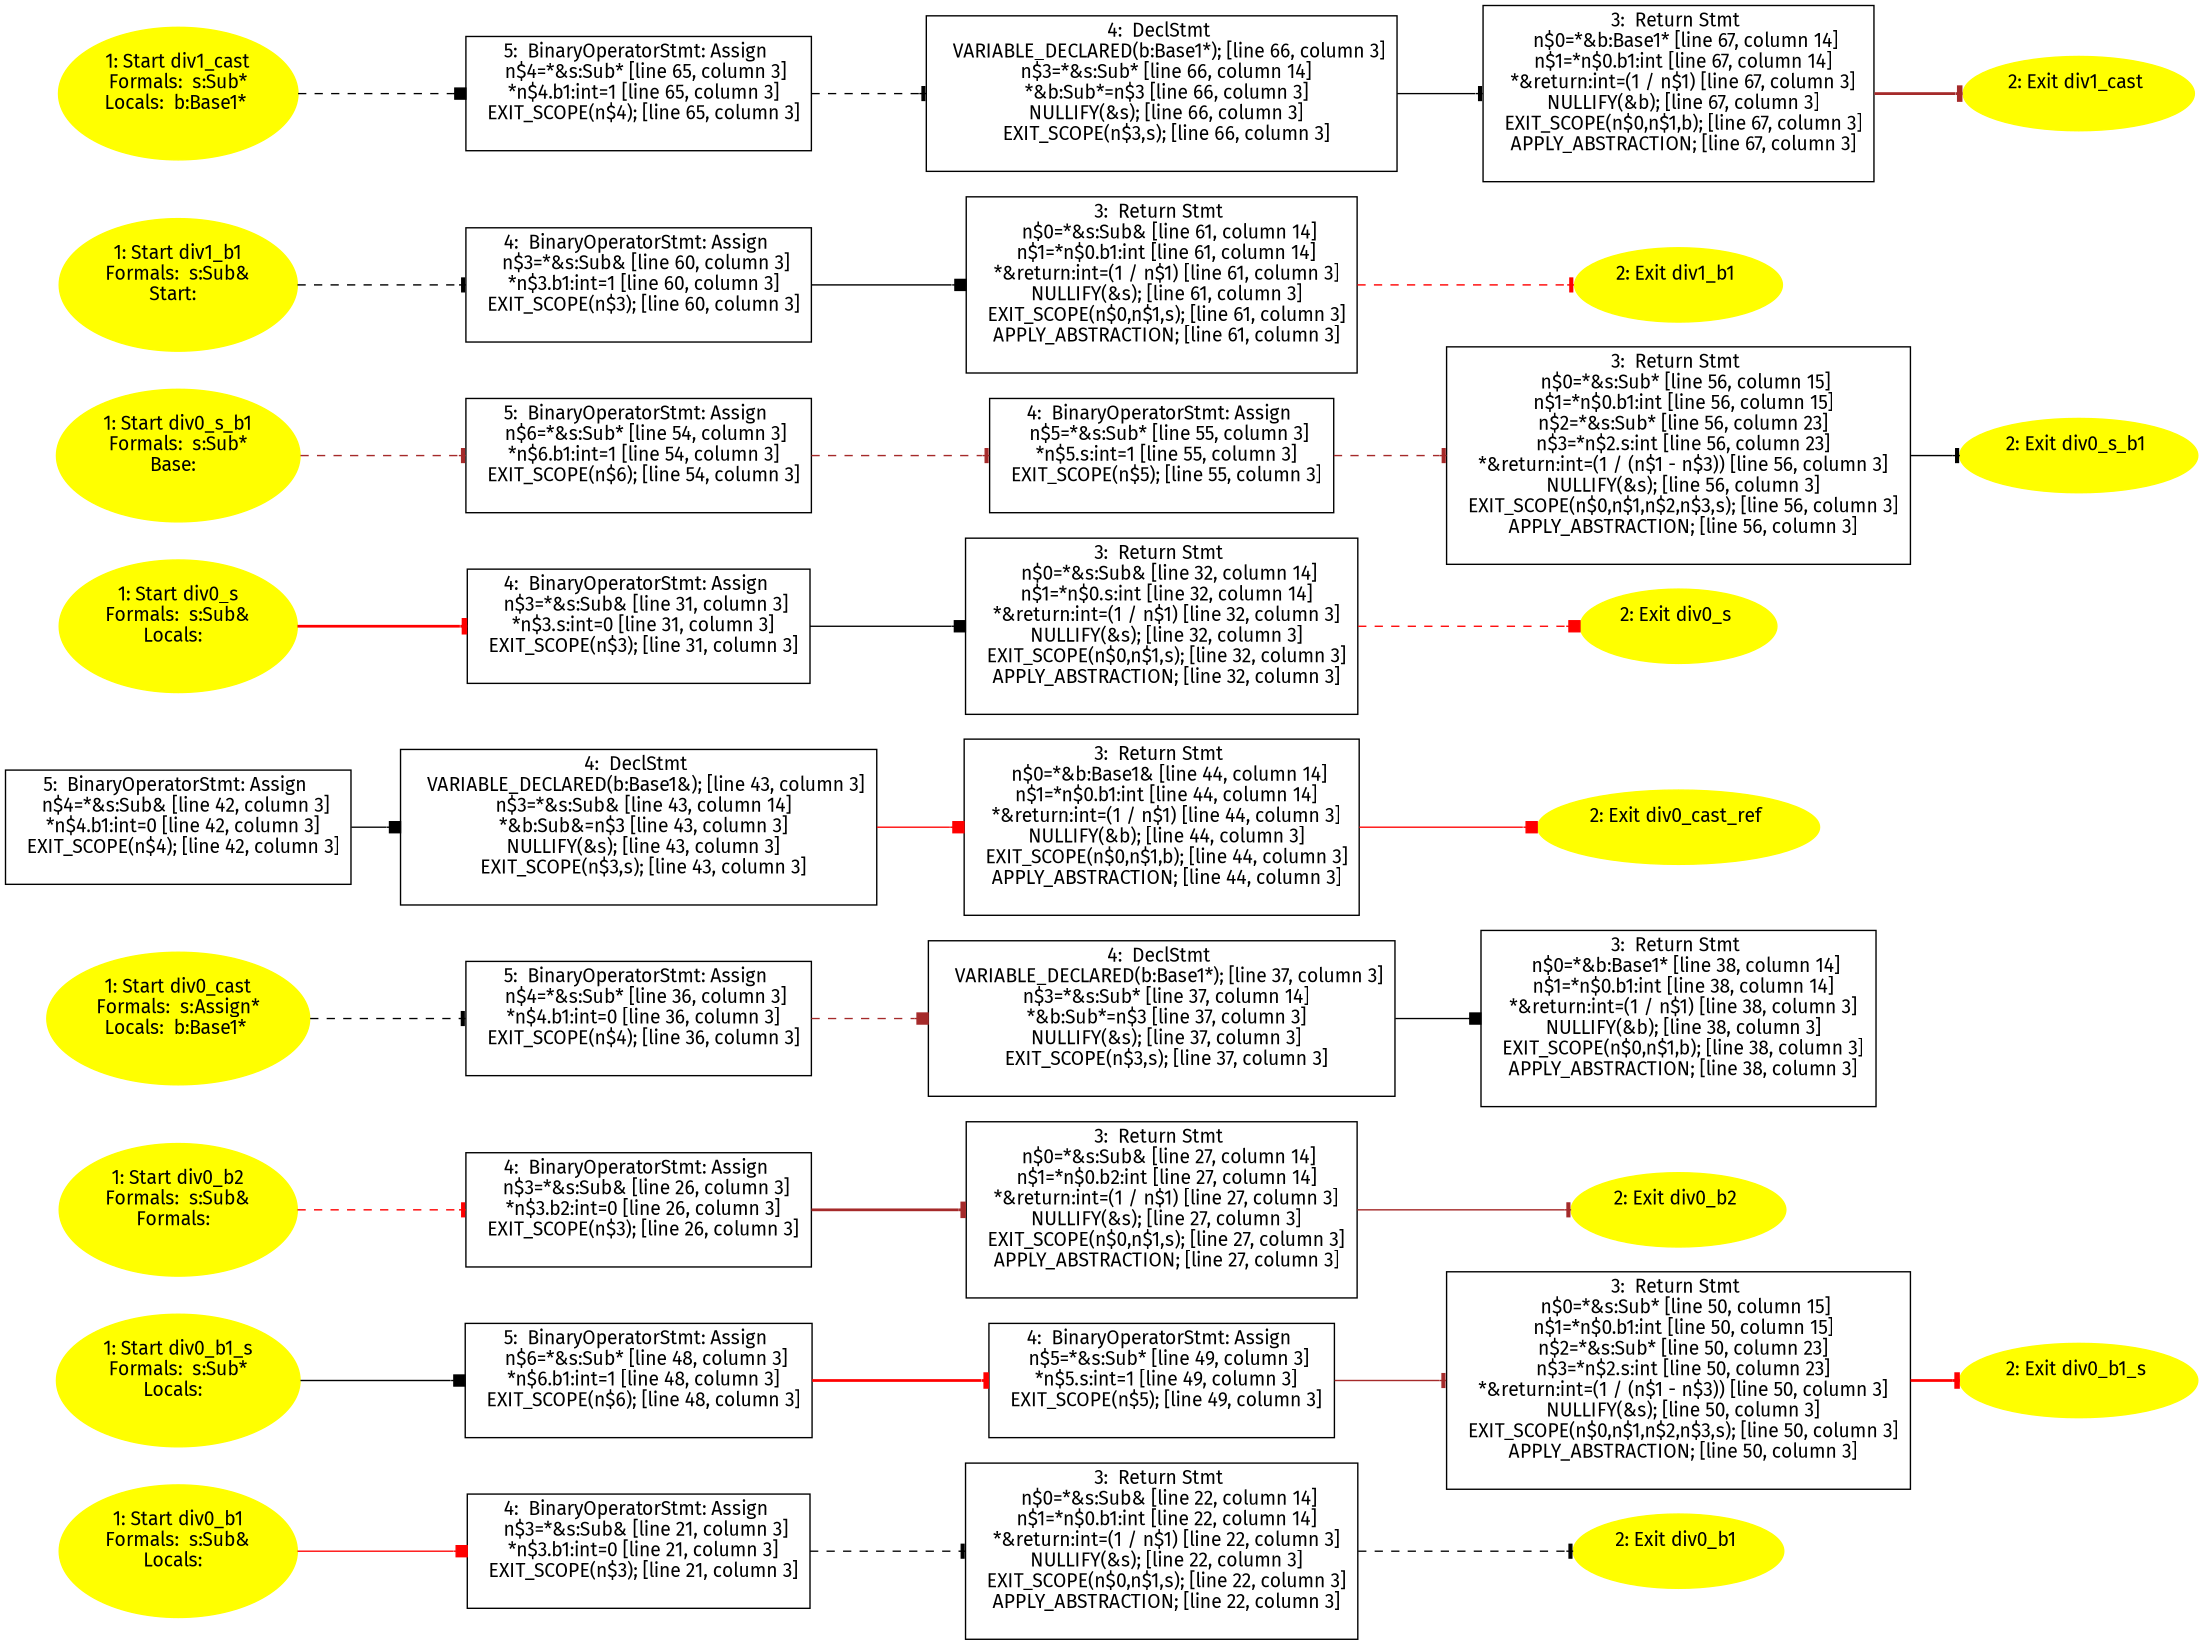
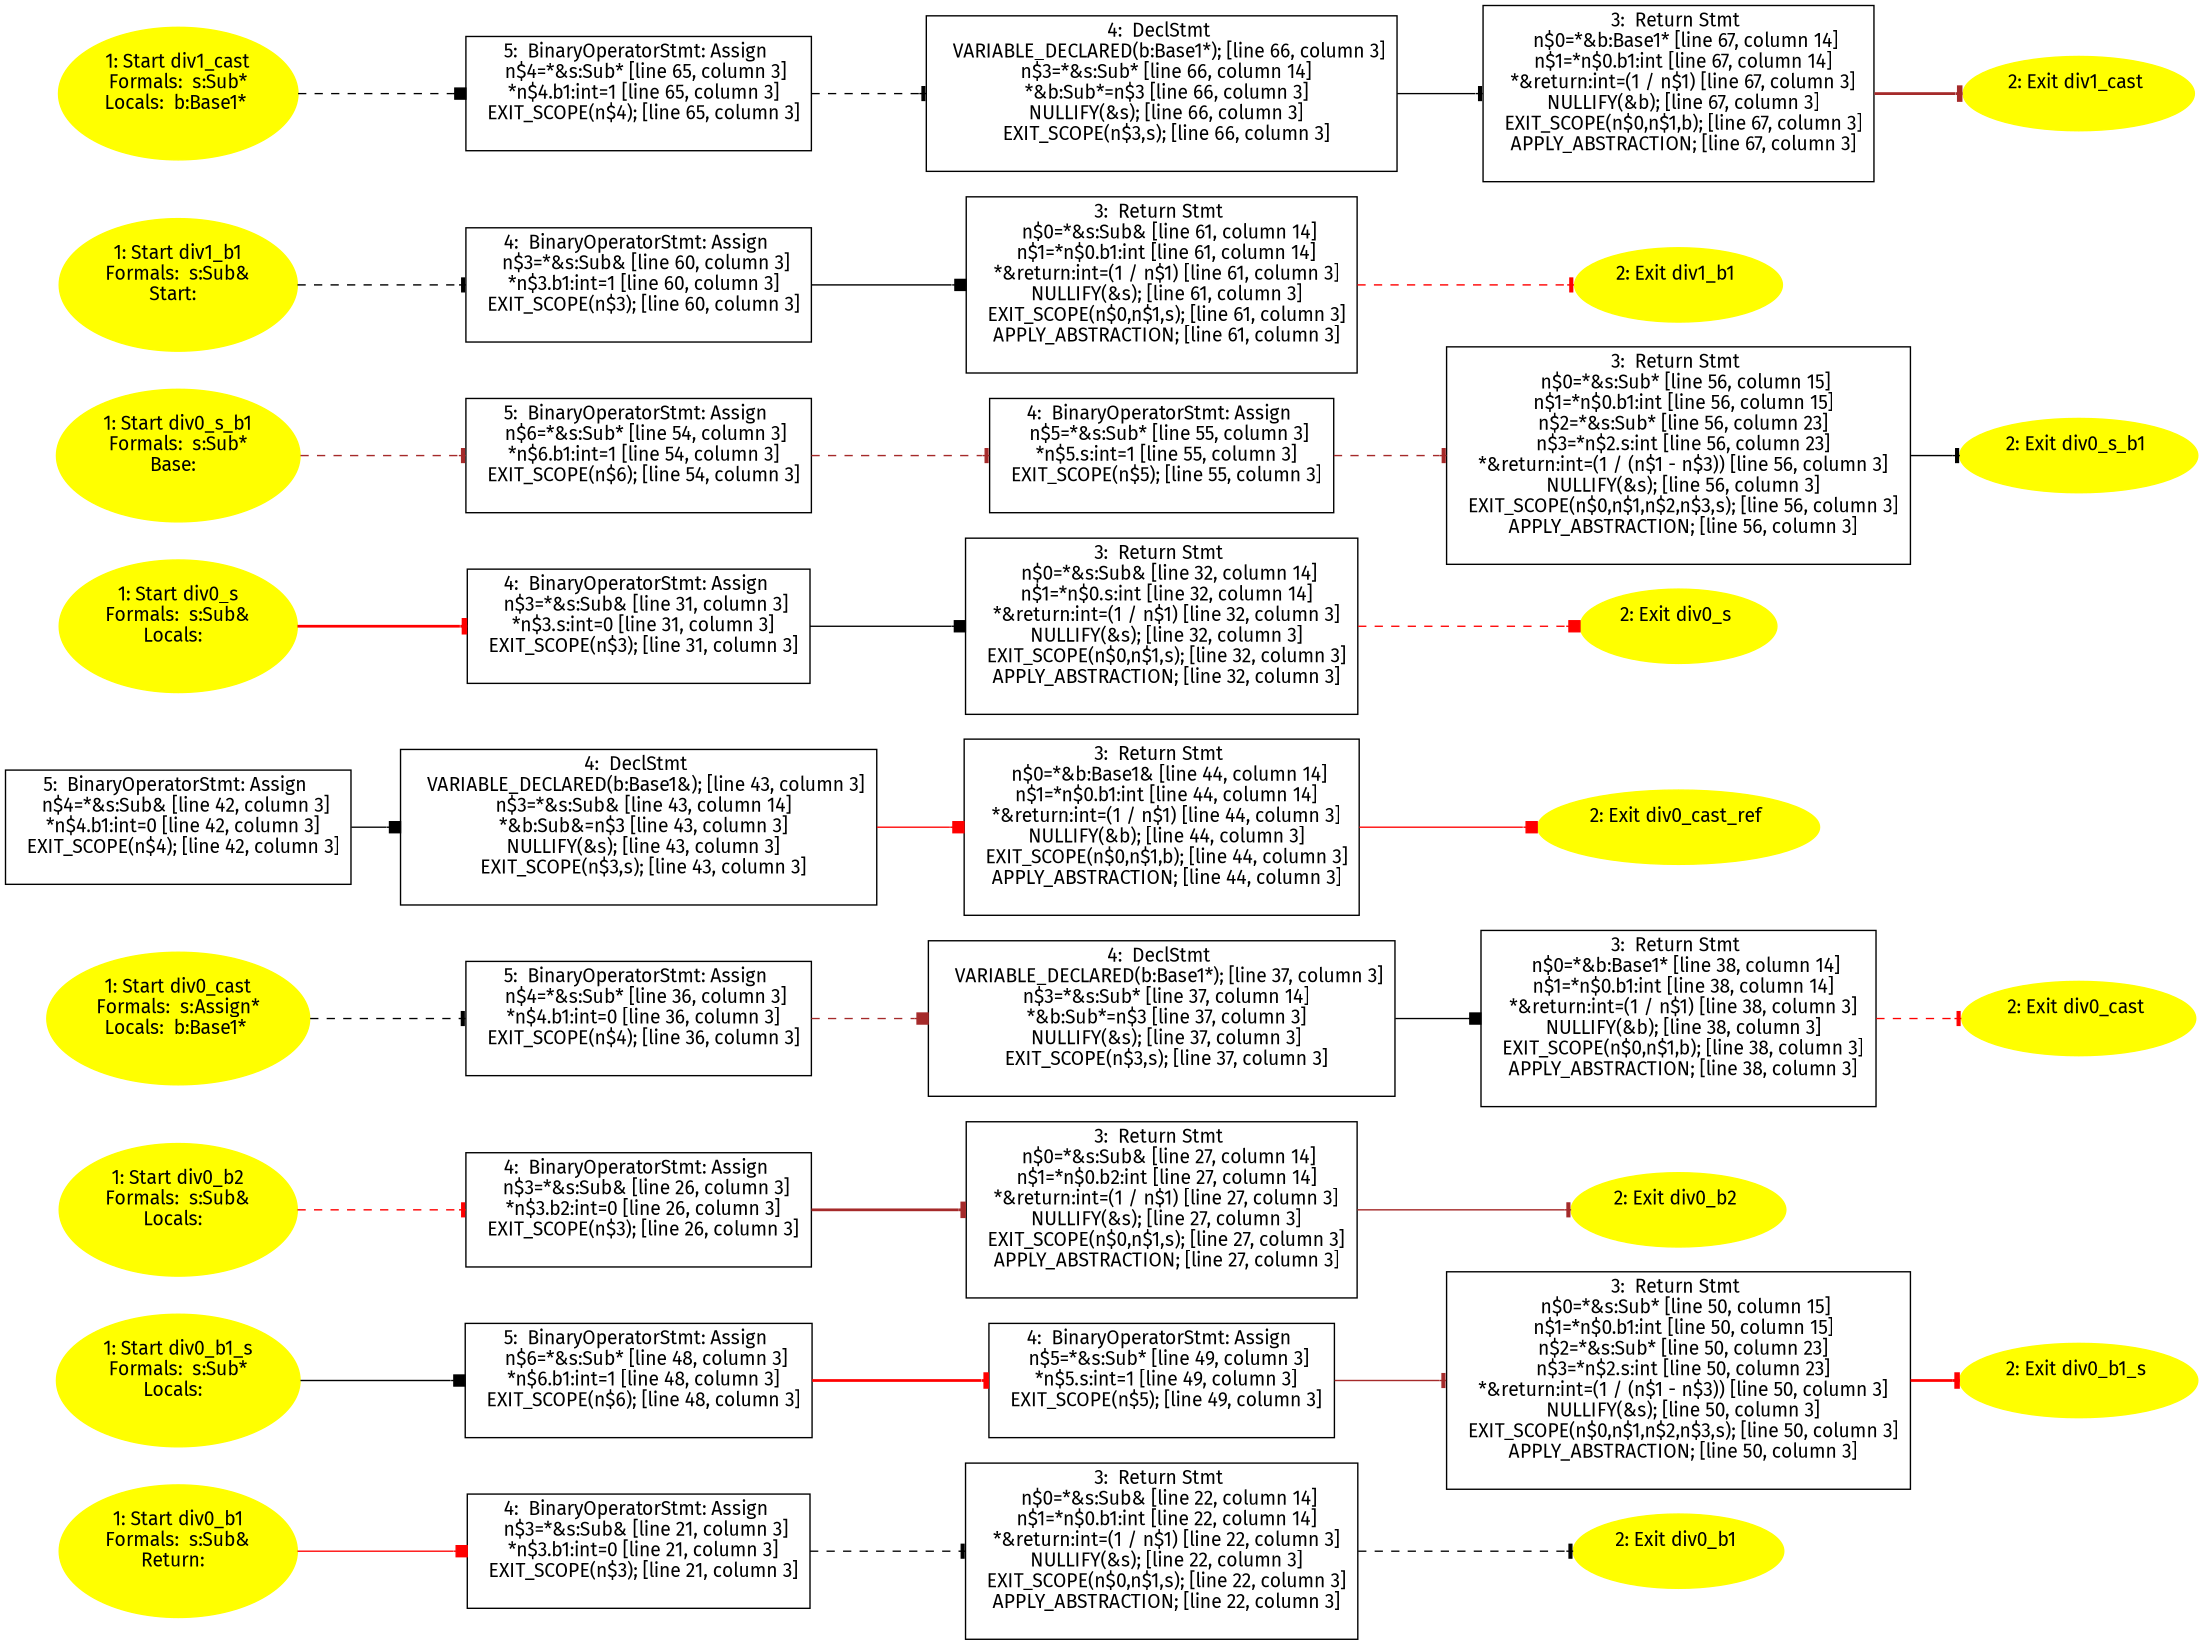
  digraph {
    fontname="Fira Sans"
    rankdir=LR
    node [fontname="Fira Sans" shape=box]
    edge [arrowhead=tee color=black fontname="Fira Sans" style=dashed]
-   n1 [color=yellow label="1: Start div0_b1\nFormals:  s:Sub&\nLocals:  \n  " style=filled shape=""]
+   n1 [color=yellow label="1: Start div0_b1\nFormals:  s:Sub&\nReturn:  \n  " style=filled shape=""]
    n2 [label="4:  BinaryOperatorStmt: Assign \n   n$3=*&s:Sub& [line 21, column 3]\n  *n$3.b1:int=0 [line 21, column 3]\n  EXIT_SCOPE(n$3); [line 21, column 3]\n "]
    n3 [label="3:  Return Stmt \n   n$0=*&s:Sub& [line 22, column 14]\n  n$1=*n$0.b1:int [line 22, column 14]\n  *&return:int=(1 / n$1) [line 22, column 3]\n  NULLIFY(&s); [line 22, column 3]\n  EXIT_SCOPE(n$0,n$1,s); [line 22, column 3]\n  APPLY_ABSTRACTION; [line 22, column 3]\n "]
    n4 [color=yellow label="2: Exit div0_b1 \n  " style=filled shape=""]
    n5 [color=yellow label="1: Start div0_b1_s\nFormals:  s:Sub*\nLocals:  \n  " style=filled shape=""]
    n6 [label="5:  BinaryOperatorStmt: Assign \n   n$6=*&s:Sub* [line 48, column 3]\n  *n$6.b1:int=1 [line 48, column 3]\n  EXIT_SCOPE(n$6); [line 48, column 3]\n "]
    n7 [label="4:  BinaryOperatorStmt: Assign \n   n$5=*&s:Sub* [line 49, column 3]\n  *n$5.s:int=1 [line 49, column 3]\n  EXIT_SCOPE(n$5); [line 49, column 3]\n "]
    n8 [label="3:  Return Stmt \n   n$0=*&s:Sub* [line 50, column 15]\n  n$1=*n$0.b1:int [line 50, column 15]\n  n$2=*&s:Sub* [line 50, column 23]\n  n$3=*n$2.s:int [line 50, column 23]\n  *&return:int=(1 / (n$1 - n$3)) [line 50, column 3]\n  NULLIFY(&s); [line 50, column 3]\n  EXIT_SCOPE(n$0,n$1,n$2,n$3,s); [line 50, column 3]\n  APPLY_ABSTRACTION; [line 50, column 3]\n "]
    n9 [color=yellow label="2: Exit div0_b1_s \n  " style=filled shape=""]
-   n10 [color=yellow label="1: Start div0_b2\nFormals:  s:Sub&\nFormals:  \n  " style=filled shape=""]
+   n10 [color=yellow label="1: Start div0_b2\nFormals:  s:Sub&\nLocals:  \n  " style=filled shape=""]
    n11 [label="4:  BinaryOperatorStmt: Assign \n   n$3=*&s:Sub& [line 26, column 3]\n  *n$3.b2:int=0 [line 26, column 3]\n  EXIT_SCOPE(n$3); [line 26, column 3]\n "]
    n12 [label="3:  Return Stmt \n   n$0=*&s:Sub& [line 27, column 14]\n  n$1=*n$0.b2:int [line 27, column 14]\n  *&return:int=(1 / n$1) [line 27, column 3]\n  NULLIFY(&s); [line 27, column 3]\n  EXIT_SCOPE(n$0,n$1,s); [line 27, column 3]\n  APPLY_ABSTRACTION; [line 27, column 3]\n "]
    n13 [color=yellow label="2: Exit div0_b2 \n  " style=filled shape=""]
    n14 [color=yellow label="1: Start div0_cast\nFormals:  s:Assign*\nLocals:  b:Base1* \n  " style=filled shape=""]
    n15 [label="5:  BinaryOperatorStmt: Assign \n   n$4=*&s:Sub* [line 36, column 3]\n  *n$4.b1:int=0 [line 36, column 3]\n  EXIT_SCOPE(n$4); [line 36, column 3]\n "]
    n16 [label="4:  DeclStmt \n   VARIABLE_DECLARED(b:Base1*); [line 37, column 3]\n  n$3=*&s:Sub* [line 37, column 14]\n  *&b:Sub*=n$3 [line 37, column 3]\n  NULLIFY(&s); [line 37, column 3]\n  EXIT_SCOPE(n$3,s); [line 37, column 3]\n "]
    n17 [label="3:  Return Stmt \n   n$0=*&b:Base1* [line 38, column 14]\n  n$1=*n$0.b1:int [line 38, column 14]\n  *&return:int=(1 / n$1) [line 38, column 3]\n  NULLIFY(&b); [line 38, column 3]\n  EXIT_SCOPE(n$0,n$1,b); [line 38, column 3]\n  APPLY_ABSTRACTION; [line 38, column 3]\n "]
+   n18 [color=yellow label="2: Exit div0_cast \n  " style=filled shape=""]
    n19 [label="5:  BinaryOperatorStmt: Assign \n   n$4=*&s:Sub& [line 42, column 3]\n  *n$4.b1:int=0 [line 42, column 3]\n  EXIT_SCOPE(n$4); [line 42, column 3]\n "]
    n20 [label="4:  DeclStmt \n   VARIABLE_DECLARED(b:Base1&); [line 43, column 3]\n  n$3=*&s:Sub& [line 43, column 14]\n  *&b:Sub&=n$3 [line 43, column 3]\n  NULLIFY(&s); [line 43, column 3]\n  EXIT_SCOPE(n$3,s); [line 43, column 3]\n "]
    n21 [label="3:  Return Stmt \n   n$0=*&b:Base1& [line 44, column 14]\n  n$1=*n$0.b1:int [line 44, column 14]\n  *&return:int=(1 / n$1) [line 44, column 3]\n  NULLIFY(&b); [line 44, column 3]\n  EXIT_SCOPE(n$0,n$1,b); [line 44, column 3]\n  APPLY_ABSTRACTION; [line 44, column 3]\n "]
    n22 [color=yellow label="2: Exit div0_cast_ref \n  " style=filled shape=""]
    n23 [color=yellow label="1: Start div0_s\nFormals:  s:Sub&\nLocals:  \n  " style=filled shape=""]
    n24 [label="4:  BinaryOperatorStmt: Assign \n   n$3=*&s:Sub& [line 31, column 3]\n  *n$3.s:int=0 [line 31, column 3]\n  EXIT_SCOPE(n$3); [line 31, column 3]\n "]
    n25 [label="3:  Return Stmt \n   n$0=*&s:Sub& [line 32, column 14]\n  n$1=*n$0.s:int [line 32, column 14]\n  *&return:int=(1 / n$1) [line 32, column 3]\n  NULLIFY(&s); [line 32, column 3]\n  EXIT_SCOPE(n$0,n$1,s); [line 32, column 3]\n  APPLY_ABSTRACTION; [line 32, column 3]\n "]
    n26 [color=yellow label="2: Exit div0_s \n  " style=filled shape=""]
    n27 [color=yellow label="1: Start div0_s_b1\nFormals:  s:Sub*\nBase:  \n  " style=filled shape=""]
    n28 [label="5:  BinaryOperatorStmt: Assign \n   n$6=*&s:Sub* [line 54, column 3]\n  *n$6.b1:int=1 [line 54, column 3]\n  EXIT_SCOPE(n$6); [line 54, column 3]\n "]
    n29 [label="4:  BinaryOperatorStmt: Assign \n   n$5=*&s:Sub* [line 55, column 3]\n  *n$5.s:int=1 [line 55, column 3]\n  EXIT_SCOPE(n$5); [line 55, column 3]\n "]
    n30 [label="3:  Return Stmt \n   n$0=*&s:Sub* [line 56, column 15]\n  n$1=*n$0.b1:int [line 56, column 15]\n  n$2=*&s:Sub* [line 56, column 23]\n  n$3=*n$2.s:int [line 56, column 23]\n  *&return:int=(1 / (n$1 - n$3)) [line 56, column 3]\n  NULLIFY(&s); [line 56, column 3]\n  EXIT_SCOPE(n$0,n$1,n$2,n$3,s); [line 56, column 3]\n  APPLY_ABSTRACTION; [line 56, column 3]\n "]
    n31 [color=yellow label="2: Exit div0_s_b1 \n  " style=filled shape=""]
    n32 [color=yellow label="1: Start div1_b1\nFormals:  s:Sub&\nStart:  \n  " style=filled shape=""]
    n33 [label="4:  BinaryOperatorStmt: Assign \n   n$3=*&s:Sub& [line 60, column 3]\n  *n$3.b1:int=1 [line 60, column 3]\n  EXIT_SCOPE(n$3); [line 60, column 3]\n "]
    n34 [label="3:  Return Stmt \n   n$0=*&s:Sub& [line 61, column 14]\n  n$1=*n$0.b1:int [line 61, column 14]\n  *&return:int=(1 / n$1) [line 61, column 3]\n  NULLIFY(&s); [line 61, column 3]\n  EXIT_SCOPE(n$0,n$1,s); [line 61, column 3]\n  APPLY_ABSTRACTION; [line 61, column 3]\n "]
    n35 [color=yellow label="2: Exit div1_b1 \n  " style=filled shape=""]
    n36 [color=yellow label="1: Start div1_cast\nFormals:  s:Sub*\nLocals:  b:Base1* \n  " style=filled shape=""]
    n37 [label="5:  BinaryOperatorStmt: Assign \n   n$4=*&s:Sub* [line 65, column 3]\n  *n$4.b1:int=1 [line 65, column 3]\n  EXIT_SCOPE(n$4); [line 65, column 3]\n "]
    n38 [label="4:  DeclStmt \n   VARIABLE_DECLARED(b:Base1*); [line 66, column 3]\n  n$3=*&s:Sub* [line 66, column 14]\n  *&b:Sub*=n$3 [line 66, column 3]\n  NULLIFY(&s); [line 66, column 3]\n  EXIT_SCOPE(n$3,s); [line 66, column 3]\n "]
    n39 [label="3:  Return Stmt \n   n$0=*&b:Base1* [line 67, column 14]\n  n$1=*n$0.b1:int [line 67, column 14]\n  *&return:int=(1 / n$1) [line 67, column 3]\n  NULLIFY(&b); [line 67, column 3]\n  EXIT_SCOPE(n$0,n$1,b); [line 67, column 3]\n  APPLY_ABSTRACTION; [line 67, column 3]\n "]
    n40 [color=yellow label="2: Exit div1_cast \n  " style=filled shape=""]
    n1 -> n2 [arrowhead=box color=red style=solid]
    n2 -> n3
    n3 -> n4
    n5 -> n6 [arrowhead=box style=solid]
    n6 -> n7 [color=red style=bold]
    n7 -> n8 [color=brown style=solid]
    n8 -> n9 [color=red style=bold]
    n10 -> n11 [color=red]
    n11 -> n12 [color=brown style=bold]
    n12 -> n13 [color=brown style=solid]
    n14 -> n15
    n15 -> n16 [arrowhead=box color=brown]
    n16 -> n17 [arrowhead=box style=solid]
+   n17 -> n18 [color=red]
    n19 -> n20 [arrowhead=box style=solid]
    n20 -> n21 [arrowhead=box color=red style=solid]
    n21 -> n22 [arrowhead=box color=red style=solid]
    n23 -> n24 [color=red style=bold]
    n24 -> n25 [arrowhead=box style=solid]
    n25 -> n26 [arrowhead=box color=red]
    n27 -> n28 [color=brown]
    n28 -> n29 [color=brown]
    n29 -> n30 [color=brown]
    n30 -> n31 [style=solid]
    n32 -> n33
    n33 -> n34 [arrowhead=box style=solid]
    n34 -> n35 [color=red]
    n36 -> n37 [arrowhead=box]
    n37 -> n38
    n38 -> n39 [style=solid]
    n39 -> n40 [color=brown style=bold]
  }
